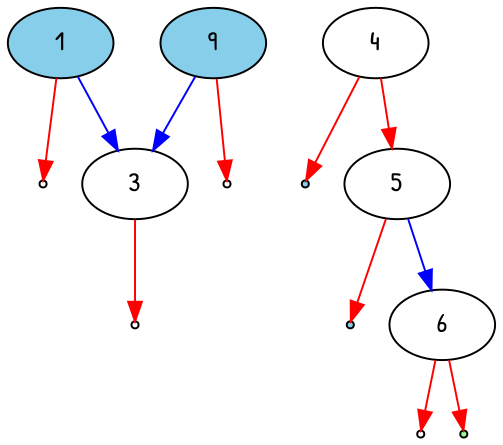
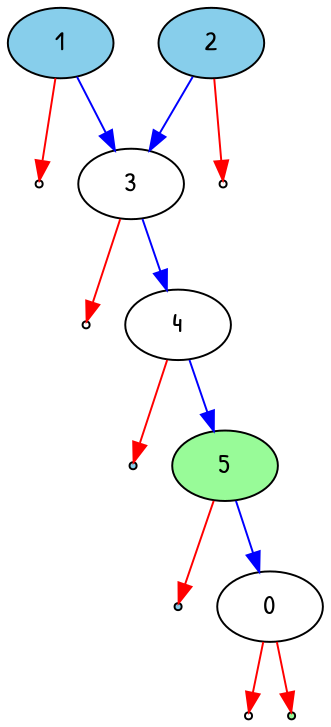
  digraph {
    fontname="Patrick Hand"
    node [fillcolor=white fontname="Patrick Hand" style=filled shape=point]
    edge [color=red fontname="Patrick Hand"]
    1 [fillcolor=skyblue shape=""]
    Leaf1
    3 [shape=""]
-   2 [fillcolor=skyblue label=9 shape=""]
+   2 [fillcolor=skyblue shape=""]
    Leaf12
    Leaf23
    4 [shape=""]
    Leaf34 [fillcolor=skyblue]
-   5 [shape=""]
+   5 [fillcolor=palegreen shape=""]
    Leaf45 [fillcolor=skyblue]
-   6 [shape=""]
+   6 [label=0 shape=""]
    Leaf56
    Leaf57 [fillcolor=palegreen]
    1 -> Leaf1
    1 -> 3 [color=blue]
    3 -> Leaf23
+   3 -> 4 [color=blue]
    2 -> 3 [color=blue]
    2 -> Leaf12
    4 -> Leaf34
-   4 -> 5
+   4 -> 5 [color=blue]
    5 -> Leaf45
    5 -> 6 [color=blue]
    6 -> Leaf56
    6 -> Leaf57
  }
